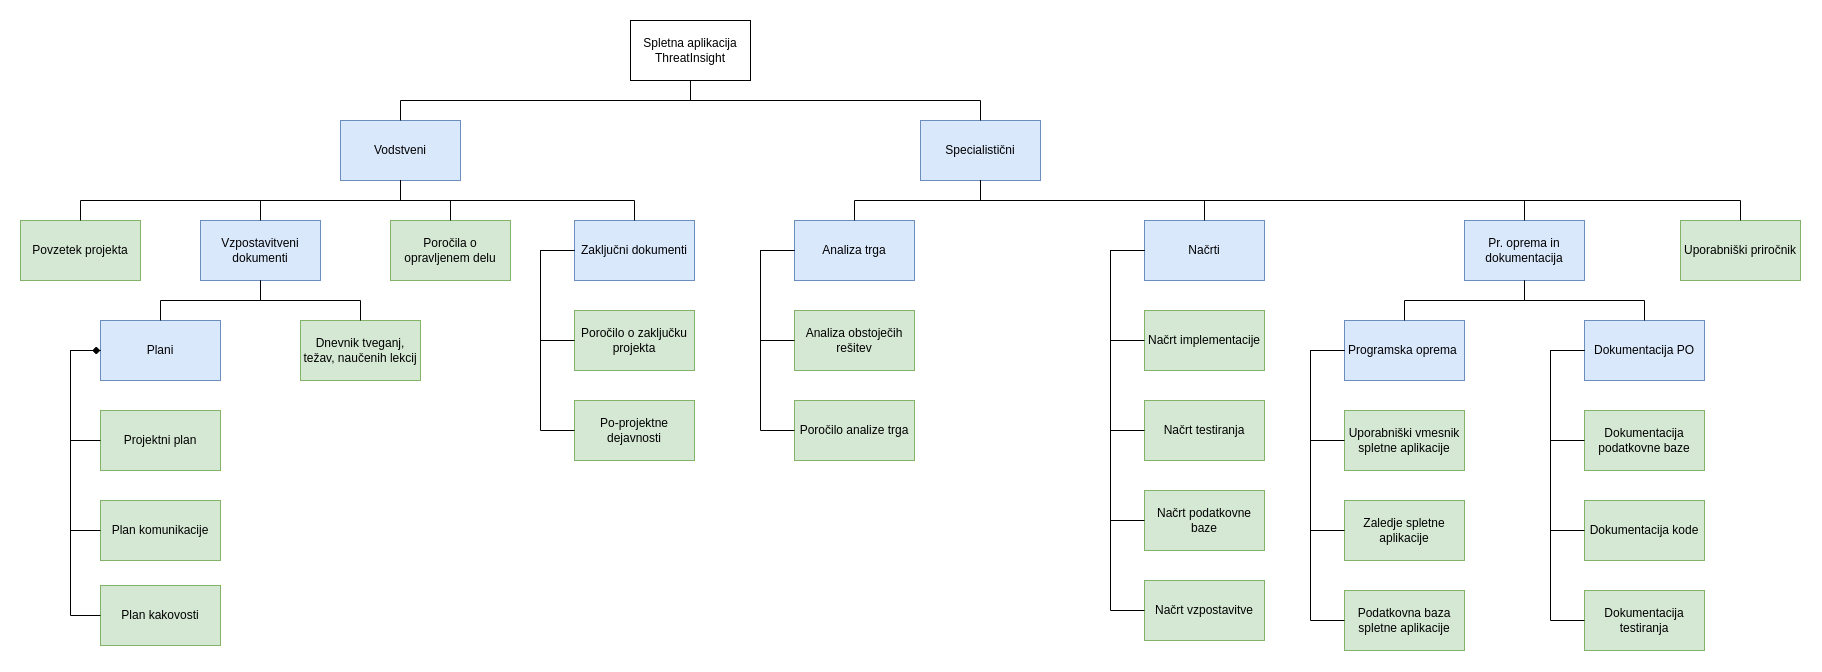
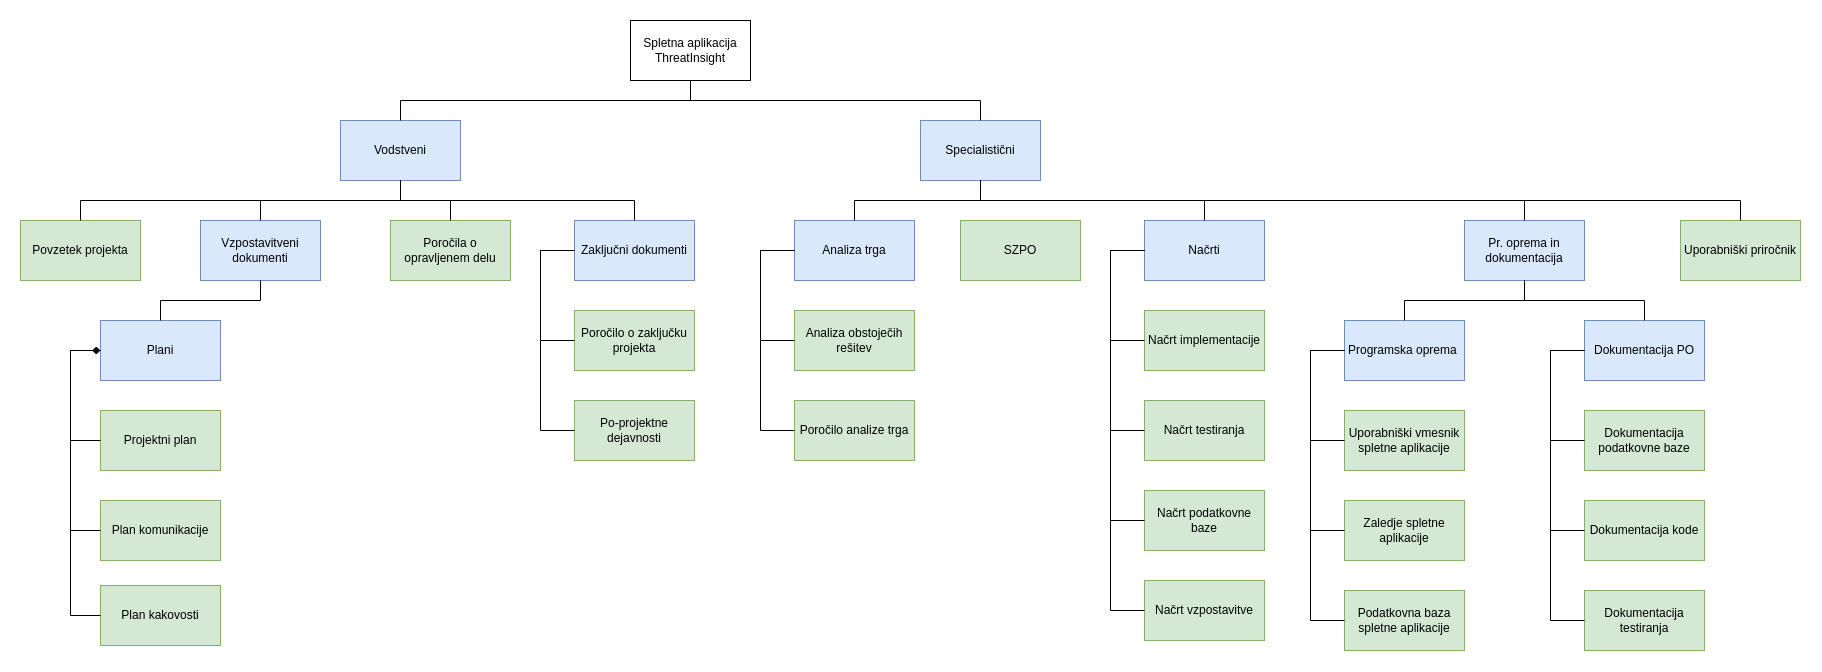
  <mxCell id="0" />
  <mxCell id="1" parent="0" />
  <mxCell id="2" value="Spletna aplikacija&lt;div&gt;ThreatInsight&lt;/div&gt;" style="rounded=0;whiteSpace=wrap;html=1;" parent="1" vertex="1"><mxGeometry x="630" y="20" width="120" height="60" as="geometry" /></mxCell>
  <mxCell id="3" value="Vodstveni" style="whiteSpace=wrap;html=1;rounded=0;fillColor=#dae8fc;strokeColor=#6c8ebf;" parent="1" vertex="1"><mxGeometry x="340" y="120" width="120" height="60" as="geometry" /></mxCell>
  <mxCell id="4" value="" style="endArrow=none;html=1;rounded=0;entryX=0.5;entryY=1;entryDx=0;entryDy=0;exitX=0.5;exitY=0;exitDx=0;exitDy=0;" parent="1" source="3" target="2" edge="1"><mxGeometry width="50" height="50" relative="1" as="geometry"><mxPoint x="500" y="80" as="sourcePoint" /><mxPoint x="550" y="30" as="targetPoint" /><Array as="points"><mxPoint x="400" y="100" /><mxPoint x="690" y="100" /></Array></mxGeometry></mxCell>
  <mxCell id="5" value="Specialistični" style="rounded=0;whiteSpace=wrap;html=1;fillColor=#dae8fc;strokeColor=#6c8ebf;" parent="1" vertex="1"><mxGeometry x="920" y="120" width="120" height="60" as="geometry" /></mxCell>
  <mxCell id="6" value="" style="endArrow=none;html=1;rounded=0;entryX=0.5;entryY=0;entryDx=0;entryDy=0;exitX=0.5;exitY=1;exitDx=0;exitDy=0;" parent="1" source="2" target="5" edge="1"><mxGeometry width="50" height="50" relative="1" as="geometry"><mxPoint x="610" y="160" as="sourcePoint" /><mxPoint x="790" y="120" as="targetPoint" /><Array as="points"><mxPoint x="690" y="100" /><mxPoint x="980" y="100" /></Array></mxGeometry></mxCell>
  <mxCell id="7" value="Povzetek projekta" style="rounded=0;whiteSpace=wrap;html=1;fillColor=#d5e8d4;strokeColor=#82b366;" parent="1" vertex="1"><mxGeometry x="20" y="220" width="120" height="60" as="geometry" /></mxCell>
  <mxCell id="8" value="" style="endArrow=none;html=1;rounded=0;entryX=0.5;entryY=1;entryDx=0;entryDy=0;exitX=0.5;exitY=0;exitDx=0;exitDy=0;" parent="1" source="7" edge="1"><mxGeometry width="50" height="50" relative="1" as="geometry"><mxPoint x="140" y="100" as="sourcePoint" /><mxPoint x="400" y="180" as="targetPoint" /><Array as="points"><mxPoint x="80" y="200" /><mxPoint x="400" y="200" /></Array></mxGeometry></mxCell>
  <mxCell id="9" value="Vzpostavitveni dokumenti" style="rounded=0;whiteSpace=wrap;html=1;fillColor=#dae8fc;strokeColor=#6c8ebf;" parent="1" vertex="1"><mxGeometry x="200" y="220" width="120" height="60" as="geometry" /></mxCell>
  <mxCell id="10" value="" style="endArrow=none;html=1;rounded=0;exitX=0.5;exitY=1;exitDx=0;exitDy=0;entryX=0.5;entryY=0;entryDx=0;entryDy=0;" parent="1" target="9" edge="1"><mxGeometry width="50" height="50" relative="1" as="geometry"><mxPoint x="400" y="180" as="sourcePoint" /><mxPoint x="110" y="90" as="targetPoint" /><Array as="points"><mxPoint x="400" y="200" /><mxPoint x="260" y="200" /></Array></mxGeometry></mxCell>
  <mxCell id="11" value="Plani" style="rounded=0;whiteSpace=wrap;html=1;fillColor=#dae8fc;strokeColor=#6c8ebf;" parent="1" vertex="1"><mxGeometry x="100" y="320" width="120" height="60" as="geometry" /></mxCell>
  <mxCell id="12" value="" style="endArrow=none;html=1;rounded=0;entryX=0.5;entryY=1;entryDx=0;entryDy=0;exitX=0.5;exitY=0;exitDx=0;exitDy=0;" parent="1" source="11" target="9" edge="1"><mxGeometry width="50" height="50" relative="1" as="geometry"><mxPoint x="50" y="380" as="sourcePoint" /><mxPoint x="100" y="330" as="targetPoint" /><Array as="points"><mxPoint x="160" y="300" /><mxPoint x="260" y="300" /></Array></mxGeometry></mxCell>
- <mxCell id="13" value="Dnevnik tveganj, težav, naučenih lekcij" style="rounded=0;whiteSpace=wrap;html=1;fillColor=#d5e8d4;strokeColor=#82b366;" parent="1" vertex="1"><mxGeometry x="300" y="320" width="120" height="60" as="geometry" /></mxCell>
- <mxCell id="14" value="" style="endArrow=none;html=1;rounded=0;entryX=0.5;entryY=0;entryDx=0;entryDy=0;exitX=0.5;exitY=1;exitDx=0;exitDy=0;" parent="1" source="9" target="13" edge="1"><mxGeometry width="50" height="50" relative="1" as="geometry"><mxPoint x="260" y="320" as="sourcePoint" /><mxPoint x="360" y="280" as="targetPoint" /><Array as="points"><mxPoint x="260" y="300" /><mxPoint x="360" y="300" /></Array></mxGeometry></mxCell>
  <mxCell id="15" value="Projektni plan" style="rounded=0;whiteSpace=wrap;html=1;fillColor=#d5e8d4;strokeColor=#82b366;" parent="1" vertex="1"><mxGeometry x="100" y="410" width="120" height="60" as="geometry" /></mxCell>
  <mxCell id="16" value="" style="endArrow=none;html=1;rounded=0;entryX=0;entryY=0.5;entryDx=0;entryDy=0;exitX=0;exitY=0.5;exitDx=0;exitDy=0;" parent="1" source="15" target="11" edge="1"><mxGeometry width="50" height="50" relative="1" as="geometry"><mxPoint x="30" y="390" as="sourcePoint" /><mxPoint x="80" y="340" as="targetPoint" /><Array as="points"><mxPoint x="70" y="440" /><mxPoint x="70" y="350" /></Array></mxGeometry></mxCell>
  <mxCell id="17" value="Plan komunikacije" style="rounded=0;whiteSpace=wrap;html=1;fillColor=#d5e8d4;strokeColor=#82b366;" parent="1" vertex="1"><mxGeometry x="100" y="500" width="120" height="60" as="geometry" /></mxCell>
  <mxCell id="18" value="" style="endArrow=diamond;html=1;rounded=0;entryX=0;entryY=0.5;entryDx=0;entryDy=0;exitX=0;exitY=0.5;exitDx=0;exitDy=0;" parent="1" source="17" target="11" edge="1"><mxGeometry width="50" height="50" relative="1" as="geometry"><mxPoint x="30" y="480" as="sourcePoint" /><mxPoint x="100" y="440" as="targetPoint" /><Array as="points"><mxPoint x="70" y="530" /><mxPoint x="70" y="350" /></Array></mxGeometry></mxCell>
  <mxCell id="19" value="Plan kakovosti" style="rounded=0;whiteSpace=wrap;html=1;fillColor=#d5e8d4;strokeColor=#82b366;" parent="1" vertex="1"><mxGeometry x="100" y="585" width="120" height="60" as="geometry" /></mxCell>
  <mxCell id="20" value="" style="endArrow=none;html=1;rounded=0;entryX=0;entryY=0.5;entryDx=0;entryDy=0;exitX=0;exitY=0.5;exitDx=0;exitDy=0;" parent="1" source="19" target="11" edge="1"><mxGeometry width="50" height="50" relative="1" as="geometry"><mxPoint x="-60" y="430" as="sourcePoint" /><mxPoint x="-10" y="380" as="targetPoint" /><Array as="points"><mxPoint x="70" y="615" /><mxPoint x="70" y="350" /></Array></mxGeometry></mxCell>
  <mxCell id="21" value="Poročila o opravljenem delu" style="rounded=0;whiteSpace=wrap;html=1;fillColor=#d5e8d4;strokeColor=#82b366;" parent="1" vertex="1"><mxGeometry x="390" y="220" width="120" height="60" as="geometry" /></mxCell>
  <mxCell id="22" value="" style="endArrow=none;html=1;rounded=0;exitX=0.5;exitY=1;exitDx=0;exitDy=0;entryX=0.5;entryY=0;entryDx=0;entryDy=0;" parent="1" target="21" edge="1"><mxGeometry width="50" height="50" relative="1" as="geometry"><mxPoint x="400" y="180" as="sourcePoint" /><mxPoint x="530" y="410" as="targetPoint" /><Array as="points"><mxPoint x="400" y="200" /><mxPoint x="450" y="200" /></Array></mxGeometry></mxCell>
  <mxCell id="23" value="Zaključni dokumenti" style="rounded=0;whiteSpace=wrap;html=1;fillColor=#dae8fc;strokeColor=#6c8ebf;" parent="1" vertex="1"><mxGeometry x="574" y="220" width="120" height="60" as="geometry" /></mxCell>
  <mxCell id="24" value="" style="endArrow=none;html=1;rounded=0;exitX=0.5;exitY=1;exitDx=0;exitDy=0;entryX=0.5;entryY=0;entryDx=0;entryDy=0;" parent="1" target="23" edge="1"><mxGeometry width="50" height="50" relative="1" as="geometry"><mxPoint x="400" y="180" as="sourcePoint" /><mxPoint x="610" y="320" as="targetPoint" /><Array as="points"><mxPoint x="400" y="200" /><mxPoint x="634" y="200" /></Array></mxGeometry></mxCell>
  <mxCell id="25" value="Poročilo o zaključku projekta" style="rounded=0;whiteSpace=wrap;html=1;fillColor=#d5e8d4;strokeColor=#82b366;" parent="1" vertex="1"><mxGeometry x="574" y="310" width="120" height="60" as="geometry" /></mxCell>
  <mxCell id="26" value="" style="endArrow=none;html=1;rounded=0;entryX=0;entryY=0.5;entryDx=0;entryDy=0;exitX=0;exitY=0.5;exitDx=0;exitDy=0;" parent="1" source="25" target="23" edge="1"><mxGeometry width="50" height="50" relative="1" as="geometry"><mxPoint x="500" y="290" as="sourcePoint" /><mxPoint x="570" y="250" as="targetPoint" /><Array as="points"><mxPoint x="540" y="340" /><mxPoint x="540" y="250" /></Array></mxGeometry></mxCell>
  <mxCell id="27" value="Po-projektne dejavnosti" style="rounded=0;whiteSpace=wrap;html=1;fillColor=#d5e8d4;strokeColor=#82b366;" parent="1" vertex="1"><mxGeometry x="574" y="400" width="120" height="60" as="geometry" /></mxCell>
  <mxCell id="28" value="" style="endArrow=none;html=1;rounded=0;entryX=0;entryY=0.5;entryDx=0;entryDy=0;exitX=0;exitY=0.5;exitDx=0;exitDy=0;" parent="1" source="27" target="23" edge="1"><mxGeometry width="50" height="50" relative="1" as="geometry"><mxPoint x="500" y="380" as="sourcePoint" /><mxPoint x="570" y="340" as="targetPoint" /><Array as="points"><mxPoint x="540" y="430" /><mxPoint x="540" y="250" /></Array></mxGeometry></mxCell>
  <mxCell id="29" value="Analiza trga" style="rounded=0;whiteSpace=wrap;html=1;fillColor=#dae8fc;strokeColor=#6c8ebf;" parent="1" vertex="1"><mxGeometry x="794" y="220" width="120" height="60" as="geometry" /></mxCell>
  <mxCell id="30" value="Analiza obstoječih rešitev" style="rounded=0;whiteSpace=wrap;html=1;fillColor=#d5e8d4;strokeColor=#82b366;" parent="1" vertex="1"><mxGeometry x="794" y="310" width="120" height="60" as="geometry" /></mxCell>
  <mxCell id="31" value="" style="endArrow=none;html=1;rounded=0;entryX=0;entryY=0.5;entryDx=0;entryDy=0;exitX=0;exitY=0.5;exitDx=0;exitDy=0;" parent="1" source="30" target="29" edge="1"><mxGeometry width="50" height="50" relative="1" as="geometry"><mxPoint x="720" y="290" as="sourcePoint" /><mxPoint x="790" y="250" as="targetPoint" /><Array as="points"><mxPoint x="760" y="340" /><mxPoint x="760" y="250" /></Array></mxGeometry></mxCell>
  <mxCell id="32" value="Poročilo analize trga" style="rounded=0;whiteSpace=wrap;html=1;fillColor=#d5e8d4;strokeColor=#82b366;" parent="1" vertex="1"><mxGeometry x="794" y="400" width="120" height="60" as="geometry" /></mxCell>
  <mxCell id="33" value="" style="endArrow=none;html=1;rounded=0;entryX=0;entryY=0.5;entryDx=0;entryDy=0;exitX=0;exitY=0.5;exitDx=0;exitDy=0;" parent="1" source="32" target="29" edge="1"><mxGeometry width="50" height="50" relative="1" as="geometry"><mxPoint x="720" y="380" as="sourcePoint" /><mxPoint x="790" y="340" as="targetPoint" /><Array as="points"><mxPoint x="760" y="430" /><mxPoint x="760" y="250" /></Array></mxGeometry></mxCell>
  <mxCell id="34" value="" style="endArrow=none;html=1;rounded=0;entryX=0.5;entryY=1;entryDx=0;entryDy=0;exitX=0.5;exitY=0;exitDx=0;exitDy=0;" parent="1" source="29" target="5" edge="1"><mxGeometry width="50" height="50" relative="1" as="geometry"><mxPoint x="810" y="190" as="sourcePoint" /><mxPoint x="860" y="140" as="targetPoint" /><Array as="points"><mxPoint x="854" y="200" /><mxPoint x="980" y="200" /></Array></mxGeometry></mxCell>
  <mxCell id="35" value="Načrti" style="rounded=0;whiteSpace=wrap;html=1;fillColor=#dae8fc;strokeColor=#6c8ebf;" parent="1" vertex="1"><mxGeometry x="1144" y="220" width="120" height="60" as="geometry" /></mxCell>
  <mxCell id="36" value="Načrt implementacije" style="rounded=0;whiteSpace=wrap;html=1;fillColor=#d5e8d4;strokeColor=#82b366;" parent="1" vertex="1"><mxGeometry x="1144" y="310" width="120" height="60" as="geometry" /></mxCell>
  <mxCell id="37" value="" style="endArrow=none;html=1;rounded=0;entryX=0;entryY=0.5;entryDx=0;entryDy=0;exitX=0;exitY=0.5;exitDx=0;exitDy=0;" parent="1" source="36" target="35" edge="1"><mxGeometry width="50" height="50" relative="1" as="geometry"><mxPoint x="1070" y="290" as="sourcePoint" /><mxPoint x="1140" y="250" as="targetPoint" /><Array as="points"><mxPoint x="1110" y="340" /><mxPoint x="1110" y="250" /></Array></mxGeometry></mxCell>
  <mxCell id="38" value="Načrt testiranja" style="rounded=0;whiteSpace=wrap;html=1;fillColor=#d5e8d4;strokeColor=#82b366;" parent="1" vertex="1"><mxGeometry x="1144" y="400" width="120" height="60" as="geometry" /></mxCell>
  <mxCell id="39" value="" style="endArrow=none;html=1;rounded=0;entryX=0;entryY=0.5;entryDx=0;entryDy=0;exitX=0;exitY=0.5;exitDx=0;exitDy=0;" parent="1" source="38" target="35" edge="1"><mxGeometry width="50" height="50" relative="1" as="geometry"><mxPoint x="1070" y="380" as="sourcePoint" /><mxPoint x="1140" y="340" as="targetPoint" /><Array as="points"><mxPoint x="1110" y="430" /><mxPoint x="1110" y="250" /></Array></mxGeometry></mxCell>
  <mxCell id="40" value="" style="endArrow=none;html=1;rounded=0;exitX=0.5;exitY=1;exitDx=0;exitDy=0;entryX=0.5;entryY=0;entryDx=0;entryDy=0;" parent="1" source="5" target="35" edge="1"><mxGeometry width="50" height="50" relative="1" as="geometry"><mxPoint x="1110" y="180" as="sourcePoint" /><mxPoint x="1160" y="130" as="targetPoint" /><Array as="points"><mxPoint x="980" y="200" /><mxPoint x="1204" y="200" /></Array></mxGeometry></mxCell>
+ <mxCell id="41" value="SZPO" style="rounded=0;whiteSpace=wrap;html=1;fillColor=#d5e8d4;strokeColor=#82b366;" parent="1" vertex="1"><mxGeometry x="960" y="220" width="120" height="60" as="geometry" /></mxCell>
  <mxCell id="42" value="Načrt podatkovne baze" style="rounded=0;whiteSpace=wrap;html=1;fillColor=#d5e8d4;strokeColor=#82b366;" parent="1" vertex="1"><mxGeometry x="1144" y="490" width="120" height="60" as="geometry" /></mxCell>
  <mxCell id="43" value="" style="endArrow=none;html=1;rounded=0;entryX=0;entryY=0.5;entryDx=0;entryDy=0;exitX=0;exitY=0.5;exitDx=0;exitDy=0;" parent="1" source="42" target="35" edge="1"><mxGeometry width="50" height="50" relative="1" as="geometry"><mxPoint x="1070" y="470" as="sourcePoint" /><mxPoint x="1144" y="430" as="targetPoint" /><Array as="points"><mxPoint x="1110" y="520" /><mxPoint x="1110" y="250" /></Array></mxGeometry></mxCell>
  <mxCell id="44" value="Načrt vzpostavitve" style="rounded=0;whiteSpace=wrap;html=1;fillColor=#d5e8d4;strokeColor=#82b366;" parent="1" vertex="1"><mxGeometry x="1144" y="580" width="120" height="60" as="geometry" /></mxCell>
  <mxCell id="45" value="" style="endArrow=none;html=1;rounded=0;entryX=0;entryY=0.5;entryDx=0;entryDy=0;exitX=0;exitY=0.5;exitDx=0;exitDy=0;" parent="1" source="44" target="35" edge="1"><mxGeometry width="50" height="50" relative="1" as="geometry"><mxPoint x="1070" y="550" as="sourcePoint" /><mxPoint x="1144" y="510" as="targetPoint" /><Array as="points"><mxPoint x="1110" y="610" /><mxPoint x="1110" y="250" /></Array></mxGeometry></mxCell>
  <mxCell id="46" value="Programska oprema&amp;nbsp;" style="rounded=0;whiteSpace=wrap;html=1;fillColor=#dae8fc;strokeColor=#6c8ebf;" parent="1" vertex="1"><mxGeometry x="1344" y="320" width="120" height="60" as="geometry" /></mxCell>
  <mxCell id="47" value="Uporabniški vmesnik spletne aplikacije" style="rounded=0;whiteSpace=wrap;html=1;fillColor=#d5e8d4;strokeColor=#82b366;" parent="1" vertex="1"><mxGeometry x="1344" y="410" width="120" height="60" as="geometry" /></mxCell>
  <mxCell id="48" value="" style="endArrow=none;html=1;rounded=0;entryX=0;entryY=0.5;entryDx=0;entryDy=0;exitX=0;exitY=0.5;exitDx=0;exitDy=0;" parent="1" source="47" target="46" edge="1"><mxGeometry width="50" height="50" relative="1" as="geometry"><mxPoint x="1270" y="390" as="sourcePoint" /><mxPoint x="1340" y="350" as="targetPoint" /><Array as="points"><mxPoint x="1310" y="440" /><mxPoint x="1310" y="350" /></Array></mxGeometry></mxCell>
  <mxCell id="49" value="Zaledje spletne aplikacije" style="rounded=0;whiteSpace=wrap;html=1;fillColor=#d5e8d4;strokeColor=#82b366;" parent="1" vertex="1"><mxGeometry x="1344" y="500" width="120" height="60" as="geometry" /></mxCell>
  <mxCell id="50" value="" style="endArrow=none;html=1;rounded=0;entryX=0;entryY=0.5;entryDx=0;entryDy=0;exitX=0;exitY=0.5;exitDx=0;exitDy=0;" parent="1" source="49" target="46" edge="1"><mxGeometry width="50" height="50" relative="1" as="geometry"><mxPoint x="1270" y="480" as="sourcePoint" /><mxPoint x="1340" y="440" as="targetPoint" /><Array as="points"><mxPoint x="1310" y="530" /><mxPoint x="1310" y="350" /></Array></mxGeometry></mxCell>
  <mxCell id="51" value="Podatkovna baza spletne aplikacije" style="rounded=0;whiteSpace=wrap;html=1;fillColor=#d5e8d4;strokeColor=#82b366;" parent="1" vertex="1"><mxGeometry x="1344" y="590" width="120" height="60" as="geometry" /></mxCell>
  <mxCell id="52" value="" style="endArrow=none;html=1;rounded=0;entryX=0;entryY=0.5;entryDx=0;entryDy=0;exitX=0;exitY=0.5;exitDx=0;exitDy=0;" parent="1" source="51" target="46" edge="1"><mxGeometry width="50" height="50" relative="1" as="geometry"><mxPoint x="1270" y="560" as="sourcePoint" /><mxPoint x="1344" y="520" as="targetPoint" /><Array as="points"><mxPoint x="1310" y="620" /><mxPoint x="1310" y="350" /></Array></mxGeometry></mxCell>
  <mxCell id="53" value="Pr. oprema in dokumentacija" style="rounded=0;whiteSpace=wrap;html=1;fillColor=#dae8fc;strokeColor=#6c8ebf;" parent="1" vertex="1"><mxGeometry x="1464" y="220" width="120" height="60" as="geometry" /></mxCell>
  <mxCell id="54" value="" style="endArrow=none;html=1;rounded=0;exitX=0.5;exitY=1;exitDx=0;exitDy=0;entryX=0.5;entryY=0;entryDx=0;entryDy=0;" parent="1" source="5" target="53" edge="1"><mxGeometry width="50" height="50" relative="1" as="geometry"><mxPoint x="940" y="230" as="sourcePoint" /><mxPoint x="1400" y="400" as="targetPoint" /><Array as="points"><mxPoint x="980" y="200" /><mxPoint x="1524" y="200" /></Array></mxGeometry></mxCell>
  <mxCell id="55" value="" style="endArrow=none;html=1;rounded=0;exitX=0.5;exitY=1;exitDx=0;exitDy=0;entryX=0.5;entryY=0;entryDx=0;entryDy=0;" parent="1" source="53" target="46" edge="1"><mxGeometry width="50" height="50" relative="1" as="geometry"><mxPoint x="1500" y="120" as="sourcePoint" /><mxPoint x="1550" y="70" as="targetPoint" /><Array as="points"><mxPoint x="1524" y="300" /><mxPoint x="1404" y="300" /></Array></mxGeometry></mxCell>
  <mxCell id="56" value="Dokumentacija PO" style="rounded=0;whiteSpace=wrap;html=1;fillColor=#dae8fc;strokeColor=#6c8ebf;" parent="1" vertex="1"><mxGeometry x="1584" y="320" width="120" height="60" as="geometry" /></mxCell>
  <mxCell id="57" value="" style="endArrow=none;html=1;rounded=0;exitX=0.5;exitY=1;exitDx=0;exitDy=0;entryX=0.5;entryY=0;entryDx=0;entryDy=0;" parent="1" source="53" target="56" edge="1"><mxGeometry width="50" height="50" relative="1" as="geometry"><mxPoint x="1640" y="300" as="sourcePoint" /><mxPoint x="1690" y="250" as="targetPoint" /><Array as="points"><mxPoint x="1524" y="300" /><mxPoint x="1644" y="300" /></Array></mxGeometry></mxCell>
  <mxCell id="58" value="Dokumentacija podatkovne baze" style="rounded=0;whiteSpace=wrap;html=1;fillColor=#d5e8d4;strokeColor=#82b366;" parent="1" vertex="1"><mxGeometry x="1584" y="410" width="120" height="60" as="geometry" /></mxCell>
  <mxCell id="59" value="" style="endArrow=none;html=1;rounded=0;entryX=0;entryY=0.5;entryDx=0;entryDy=0;exitX=0;exitY=0.5;exitDx=0;exitDy=0;" parent="1" source="58" edge="1"><mxGeometry width="50" height="50" relative="1" as="geometry"><mxPoint x="1510" y="390" as="sourcePoint" /><mxPoint x="1584" y="350" as="targetPoint" /><Array as="points"><mxPoint x="1550" y="440" /><mxPoint x="1550" y="350" /></Array></mxGeometry></mxCell>
  <mxCell id="60" value="Dokumentacija kode" style="rounded=0;whiteSpace=wrap;html=1;fillColor=#d5e8d4;strokeColor=#82b366;" parent="1" vertex="1"><mxGeometry x="1584" y="500" width="120" height="60" as="geometry" /></mxCell>
  <mxCell id="61" value="" style="endArrow=none;html=1;rounded=0;entryX=0;entryY=0.5;entryDx=0;entryDy=0;exitX=0;exitY=0.5;exitDx=0;exitDy=0;" parent="1" source="60" edge="1"><mxGeometry width="50" height="50" relative="1" as="geometry"><mxPoint x="1510" y="480" as="sourcePoint" /><mxPoint x="1584" y="350" as="targetPoint" /><Array as="points"><mxPoint x="1550" y="530" /><mxPoint x="1550" y="350" /></Array></mxGeometry></mxCell>
  <mxCell id="62" value="Dokumentacija testiranja" style="rounded=0;whiteSpace=wrap;html=1;fillColor=#d5e8d4;strokeColor=#82b366;" parent="1" vertex="1"><mxGeometry x="1584" y="590" width="120" height="60" as="geometry" /></mxCell>
  <mxCell id="63" value="" style="endArrow=none;html=1;rounded=0;entryX=0;entryY=0.5;entryDx=0;entryDy=0;exitX=0;exitY=0.5;exitDx=0;exitDy=0;" parent="1" source="62" target="56" edge="1"><mxGeometry width="50" height="50" relative="1" as="geometry"><mxPoint x="1510" y="560" as="sourcePoint" /><mxPoint x="1584" y="350" as="targetPoint" /><Array as="points"><mxPoint x="1550" y="620" /><mxPoint x="1550" y="350" /></Array></mxGeometry></mxCell>
  <mxCell id="64" value="Uporabniški priročnik" style="rounded=0;whiteSpace=wrap;html=1;fillColor=#d5e8d4;strokeColor=#82b366;" parent="1" vertex="1"><mxGeometry x="1680" y="220" width="120" height="60" as="geometry" /></mxCell>
  <mxCell id="65" value="" style="endArrow=none;html=1;rounded=0;exitX=0.5;exitY=1;exitDx=0;exitDy=0;entryX=0.5;entryY=0;entryDx=0;entryDy=0;" parent="1" source="5" target="64" edge="1"><mxGeometry width="50" height="50" relative="1" as="geometry"><mxPoint x="1290" y="150" as="sourcePoint" /><mxPoint x="1340" y="100" as="targetPoint" /><Array as="points"><mxPoint x="980" y="200" /><mxPoint x="1740" y="200" /></Array></mxGeometry></mxCell>
